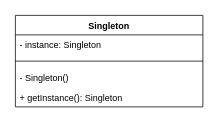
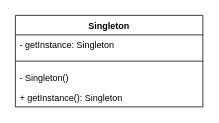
  <mxCell id="0" />
  <mxCell id="1" parent="0" />
  <mxCell id="2" value="Singleton" style="swimlane;fontStyle=1;align=center;verticalAlign=top;childLayout=stackLayout;horizontal=1;startSize=26;horizontalStack=0;resizeParent=1;resizeParentMax=0;resizeLast=0;collapsible=1;marginBottom=0;whiteSpace=wrap;html=1;" vertex="1" parent="1"><mxGeometry x="20" y="20" width="250" height="122" as="geometry" /></mxCell>
- <mxCell id="3" value="- instance: Singleton" style="text;strokeColor=none;fillColor=none;align=left;verticalAlign=top;spacingLeft=4;spacingRight=4;overflow=hidden;rotatable=0;points=[[0,0.5],[1,0.5]];portConstraint=eastwest;whiteSpace=wrap;html=1;" vertex="1" parent="2"><mxGeometry y="26" width="250" height="26" as="geometry" /></mxCell>
+ <mxCell id="3" value="- getInstance: Singleton" style="text;strokeColor=none;fillColor=none;align=left;verticalAlign=top;spacingLeft=4;spacingRight=4;overflow=hidden;rotatable=0;points=[[0,0.5],[1,0.5]];portConstraint=eastwest;whiteSpace=wrap;html=1;" vertex="1" parent="2"><mxGeometry y="26" width="250" height="26" as="geometry" /></mxCell>
  <mxCell id="4" value="" style="line;strokeWidth=1;fillColor=none;align=left;verticalAlign=middle;spacingTop=-1;spacingLeft=3;spacingRight=3;rotatable=0;labelPosition=right;points=[];portConstraint=eastwest;strokeColor=inherit;" vertex="1" parent="2"><mxGeometry y="52" width="250" height="18" as="geometry" /></mxCell>
  <mxCell id="5" value="- Singleton()" style="text;strokeColor=none;fillColor=none;align=left;verticalAlign=top;spacingLeft=4;spacingRight=4;overflow=hidden;rotatable=0;points=[[0,0.5],[1,0.5]];portConstraint=eastwest;whiteSpace=wrap;html=1;" vertex="1" parent="2"><mxGeometry y="70" width="250" height="26" as="geometry" /></mxCell>
  <mxCell id="6" value="+ getInstance(): Singleton" style="text;strokeColor=none;fillColor=none;align=left;verticalAlign=top;spacingLeft=4;spacingRight=4;overflow=hidden;rotatable=0;points=[[0,0.5],[1,0.5]];portConstraint=eastwest;whiteSpace=wrap;html=1;" vertex="1" parent="2"><mxGeometry y="96" width="250" height="26" as="geometry" /></mxCell>
